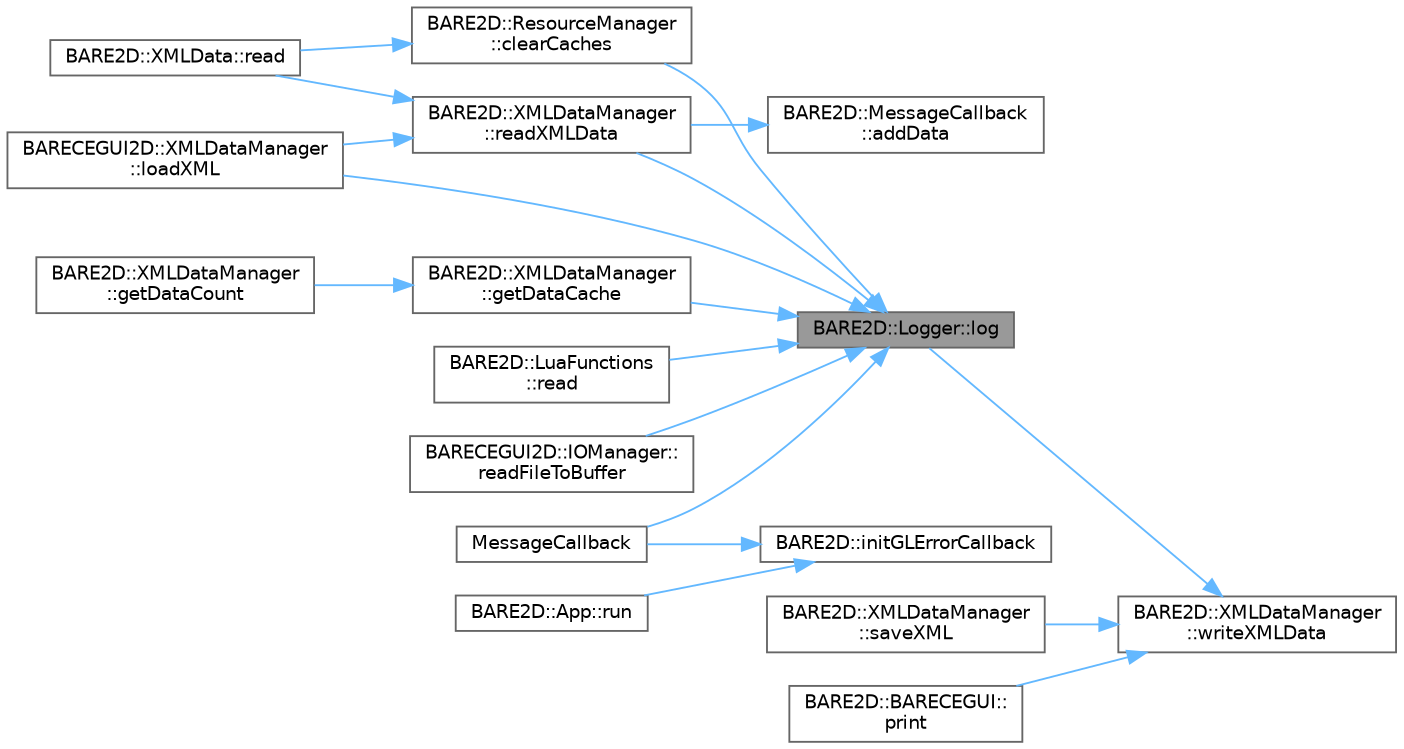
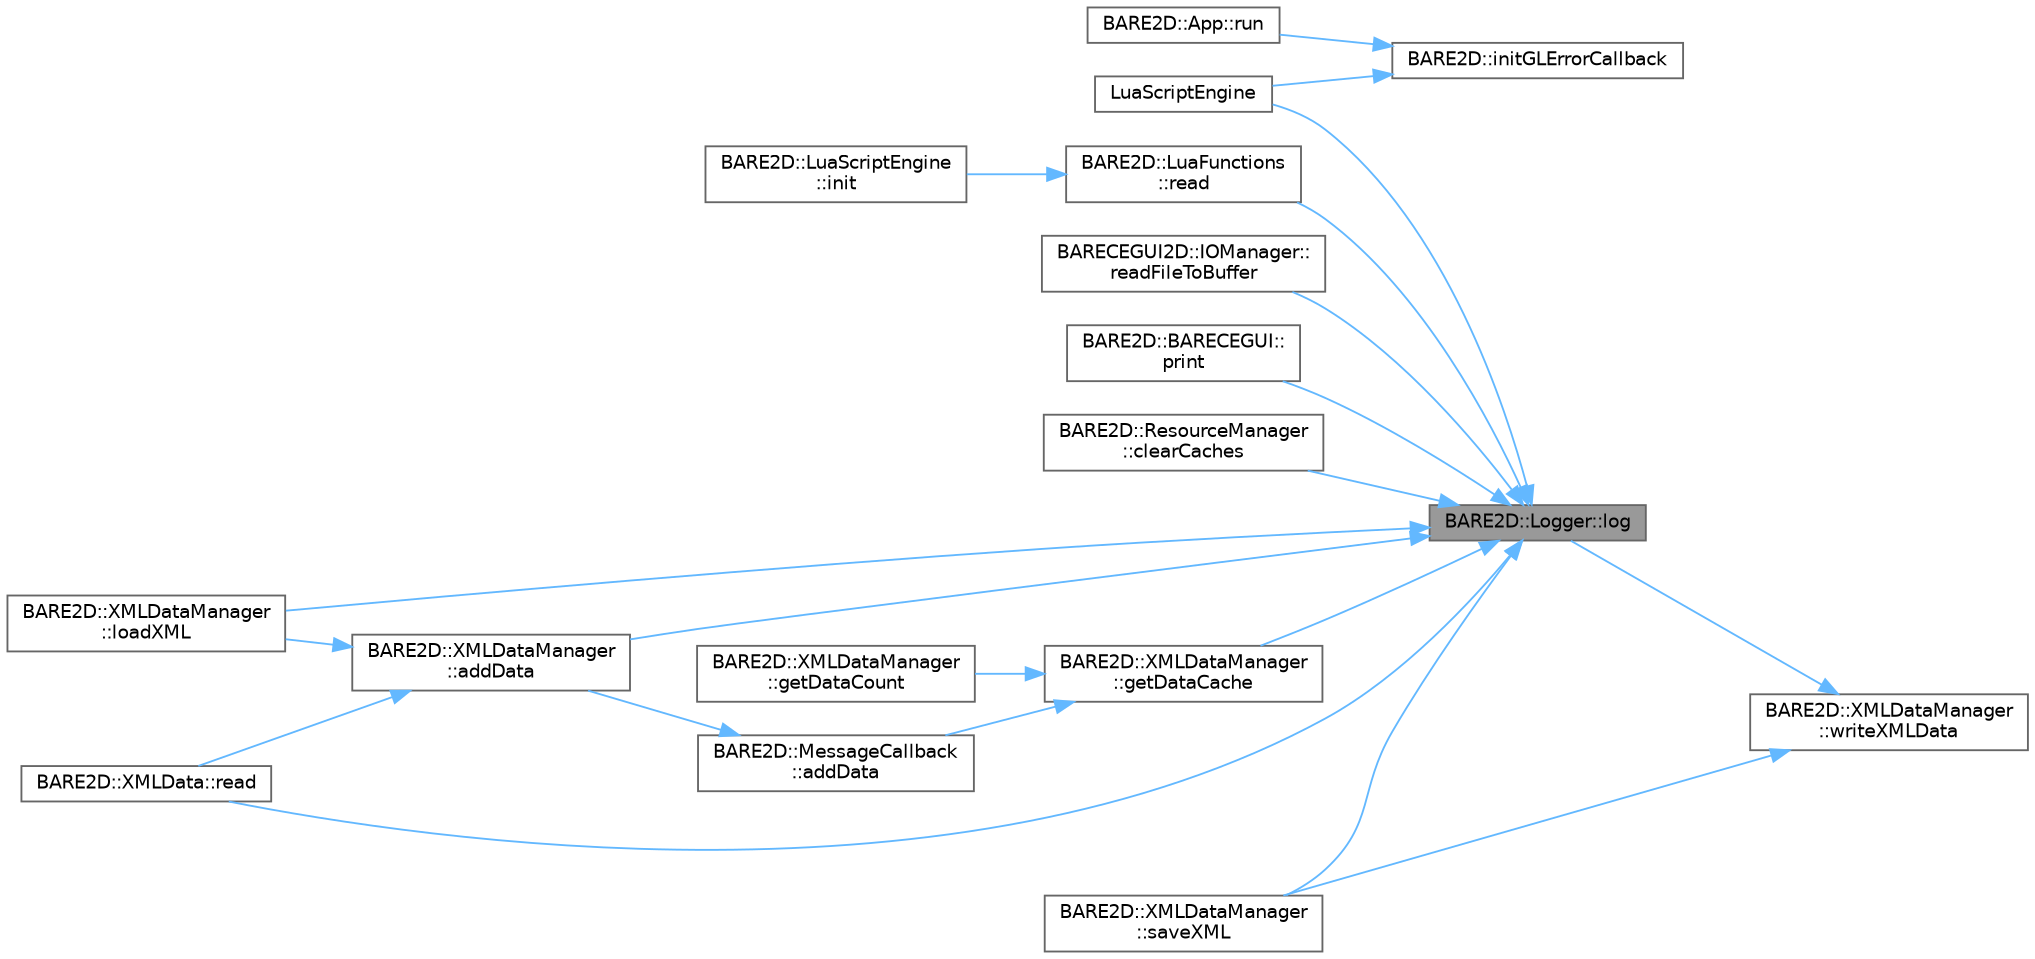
  digraph {
    rankdir=RL
    node [color=grey40 fillcolor=white fontname=Helvetica fontsize=10 shape=box style=filled]
    edge [color=steelblue1 dir=back fontname=Helvetica fontsize=10 labelfontname=Helvetica labelfontsize=10 style=solid]
    n1 [color=gray40 fillcolor=grey60 fontcolor=black height=0.2 label="BARE2D::Logger::log" width=0.4]
    n2 [height=0.2 label="BARE2D::ResourceManager\l::clearCaches" width=0.4]
    n3 [height=0.2 label="BARE2D::XMLDataManager\l::getDataCache" width=0.4]
-   n4 [height=0.2 label="BARE2D::XMLDataManager\l::readXMLData" width=0.4]
-   n5 [height=0.2 label="BARECEGUI2D::XMLDataManager\l::loadXML" width=0.4]
-   n6 [height=0.2 label=MessageCallback width=0.4]
+   n4 [height=0.2 label="BARE2D::XMLDataManager\l::addData" width=0.4]
+   n5 [height=0.2 label="BARE2D::XMLDataManager\l::loadXML" width=0.4]
+   n6 [height=0.2 label=LuaScriptEngine width=0.4]
    n7 [height=0.2 label="BARE2D::LuaFunctions\l::read" width=0.4]
    n8 [height=0.2 label="BARE2D::XMLData::read" width=0.4]
    n9 [height=0.2 label="BARECEGUI2D::IOManager::\lreadFileToBuffer" width=0.4]
    n10 [height=0.2 label="BARE2D::XMLDataManager\l::saveXML" width=0.4]
    n11 [height=0.2 label="BARE2D::BARECEGUI::\lprint" width=0.4]
    n12 [height=0.2 label="BARE2D::MessageCallback\l::addData" width=0.4]
    n13 [height=0.2 label="BARE2D::XMLDataManager\l::getDataCount" width=0.4]
+   n14 [height=0.2 label="BARE2D::LuaScriptEngine\l::init" width=0.4]
    n15 [height=0.2 label="BARE2D::XMLDataManager\l::writeXMLData" width=0.4]
    n16 [height=0.2 label="BARE2D::initGLErrorCallback" width=0.4]
    n17 [height=0.2 label="BARE2D::App::run" width=0.4]
    n1 -> n2
    n1 -> n3
    n1 -> n4
    n1 -> n5
    n1 -> n6
    n1 -> n7
-   n2 -> n8
+   n1 -> n8
    n1 -> n9
-   n15 -> n11
+   n1 -> n10
+   n1 -> n11
+   n3 -> n12
    n3 -> n13
    n4 -> n5
    n4 -> n8
+   n7 -> n14
    n12 -> n4
    n15 -> n1
    n15 -> n10
    n16 -> n6
    n16 -> n17
  }
